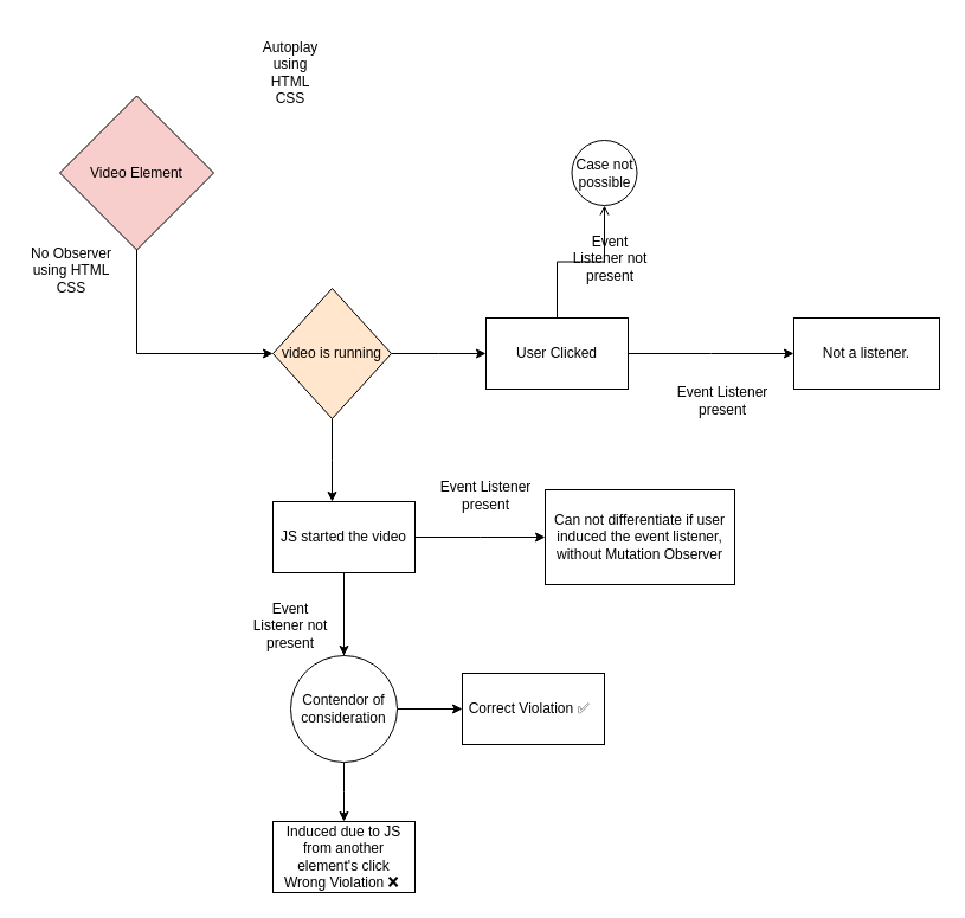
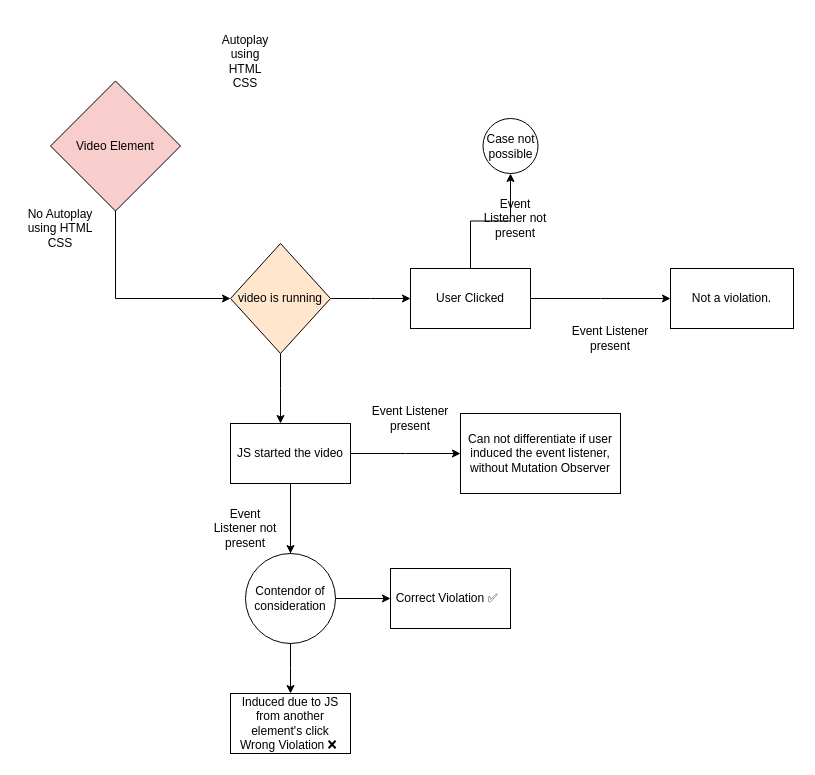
  <mxCell id="0" />
  <mxCell id="1" parent="0" />
  <mxCell id="2" style="edgeStyle=orthogonalEdgeStyle;rounded=0;orthogonalLoop=1;jettySize=auto;html=1;" parent="1" source="4" edge="1"><mxGeometry relative="1" as="geometry"><mxPoint x="410" y="298" as="targetPoint" /></mxGeometry></mxCell>
  <mxCell id="3" style="edgeStyle=orthogonalEdgeStyle;rounded=0;orthogonalLoop=1;jettySize=auto;html=1;" parent="1" source="4" edge="1"><mxGeometry relative="1" as="geometry"><mxPoint x="280" y="423" as="targetPoint" /></mxGeometry></mxCell>
  <mxCell id="4" value="video is running" style="rhombus;whiteSpace=wrap;html=1;fillColor=#ffe6cc;" parent="1" vertex="1"><mxGeometry x="230" y="243" width="100" height="110" as="geometry" /></mxCell>
  <mxCell id="5" style="edgeStyle=orthogonalEdgeStyle;rounded=0;orthogonalLoop=1;jettySize=auto;html=1;exitX=1;exitY=0.5;exitDx=0;exitDy=0;" parent="1" source="7" edge="1"><mxGeometry relative="1" as="geometry"><mxPoint x="670" y="298" as="targetPoint" /></mxGeometry></mxCell>
- <mxCell id="6" style="edgeStyle=orthogonalEdgeStyle;rounded=0;orthogonalLoop=1;jettySize=auto;html=1;endArrow=open;" parent="1" source="7" target="15" edge="1"><mxGeometry relative="1" as="geometry"><mxPoint x="470" y="203" as="targetPoint" /></mxGeometry></mxCell>
+ <mxCell id="6" style="edgeStyle=orthogonalEdgeStyle;rounded=0;orthogonalLoop=1;jettySize=auto;html=1;" parent="1" source="7" target="15" edge="1"><mxGeometry relative="1" as="geometry"><mxPoint x="470" y="203" as="targetPoint" /></mxGeometry></mxCell>
  <mxCell id="7" value="User Clicked" style="rounded=0;whiteSpace=wrap;html=1;" parent="1" vertex="1"><mxGeometry x="410" y="268" width="120" height="60" as="geometry" /></mxCell>
  <mxCell id="8" style="edgeStyle=orthogonalEdgeStyle;rounded=0;orthogonalLoop=1;jettySize=auto;html=1;" parent="1" source="10" edge="1"><mxGeometry relative="1" as="geometry"><mxPoint x="460" y="453" as="targetPoint" /></mxGeometry></mxCell>
  <mxCell id="9" style="edgeStyle=orthogonalEdgeStyle;rounded=0;orthogonalLoop=1;jettySize=auto;html=1;" parent="1" source="27" edge="1"><mxGeometry relative="1" as="geometry"><mxPoint x="290" y="583" as="targetPoint" /></mxGeometry></mxCell>
  <mxCell id="10" value="JS started the video" style="rounded=0;whiteSpace=wrap;html=1;" parent="1" vertex="1"><mxGeometry x="230" y="423" width="120" height="60" as="geometry" /></mxCell>
  <mxCell id="11" value="Event Listener present" style="text;html=1;align=center;verticalAlign=middle;whiteSpace=wrap;rounded=0;" parent="1" vertex="1"><mxGeometry x="370" y="393" width="80" height="50" as="geometry" /></mxCell>
  <mxCell id="12" value="Event Listener not present" style="text;html=1;align=center;verticalAlign=middle;whiteSpace=wrap;rounded=0;" parent="1" vertex="1"><mxGeometry x="210" y="503" width="70" height="50" as="geometry" /></mxCell>
  <mxCell id="13" style="edgeStyle=orthogonalEdgeStyle;rounded=0;orthogonalLoop=1;jettySize=auto;html=1;exitX=0.5;exitY=1;exitDx=0;exitDy=0;" parent="1" source="27" edge="1"><mxGeometry relative="1" as="geometry"><mxPoint x="290" y="693" as="targetPoint" /></mxGeometry></mxCell>
  <mxCell id="14" style="edgeStyle=orthogonalEdgeStyle;rounded=0;orthogonalLoop=1;jettySize=auto;html=1;exitX=1;exitY=0.5;exitDx=0;exitDy=0;" parent="1" source="27" edge="1"><mxGeometry relative="1" as="geometry"><mxPoint x="390" y="598" as="targetPoint" /></mxGeometry></mxCell>
  <mxCell id="15" value="Case not possible" style="ellipse;whiteSpace=wrap;html=1;aspect=fixed;" parent="1" vertex="1"><mxGeometry x="482.5" y="118" width="55" height="55" as="geometry" /></mxCell>
  <mxCell id="16" value="Event Listener present" style="text;html=1;align=center;verticalAlign=middle;whiteSpace=wrap;rounded=0;" parent="1" vertex="1"><mxGeometry x="570" y="313" width="80" height="50" as="geometry" /></mxCell>
  <mxCell id="17" value="Event Listener not present" style="text;html=1;align=center;verticalAlign=middle;whiteSpace=wrap;rounded=0;" parent="1" vertex="1"><mxGeometry x="480" y="193" width="70" height="50" as="geometry" /></mxCell>
- <mxCell id="18" value="Not a listener." style="rounded=0;whiteSpace=wrap;html=1;" parent="1" vertex="1"><mxGeometry x="670" y="268" width="123" height="60" as="geometry" /></mxCell>
+ <mxCell id="18" value="Not a violation." style="rounded=0;whiteSpace=wrap;html=1;" parent="1" vertex="1"><mxGeometry x="670" y="268" width="123" height="60" as="geometry" /></mxCell>
  <mxCell id="19" style="edgeStyle=orthogonalEdgeStyle;rounded=0;orthogonalLoop=1;jettySize=auto;html=1;entryX=0;entryY=0.5;entryDx=0;entryDy=0;" parent="1" source="20" target="4" edge="1"><mxGeometry relative="1" as="geometry"><mxPoint x="125" y="303" as="targetPoint" /><Array as="points"><mxPoint x="115" y="298" /></Array></mxGeometry></mxCell>
  <mxCell id="20" value="Video Element" style="rhombus;whiteSpace=wrap;html=1;fillColor=#f8cecc;" parent="1" vertex="1"><mxGeometry x="50" y="80.5" width="130" height="130" as="geometry" /></mxCell>
- <mxCell id="21" value="No Observer using HTML CSS" style="text;html=1;align=center;verticalAlign=middle;whiteSpace=wrap;rounded=0;" parent="1" vertex="1"><mxGeometry x="20" y="188" width="80" height="80" as="geometry" /></mxCell>
+ <mxCell id="21" value="No Autoplay using HTML CSS" style="text;html=1;align=center;verticalAlign=middle;whiteSpace=wrap;rounded=0;" parent="1" vertex="1"><mxGeometry x="20" y="188" width="80" height="80" as="geometry" /></mxCell>
  <mxCell id="22" value="Autoplay using HTML CSS" style="text;html=1;align=center;verticalAlign=middle;whiteSpace=wrap;rounded=0;" parent="1" vertex="1"><mxGeometry x="215" y="20.5" width="60" height="80" as="geometry" /></mxCell>
  <mxCell id="23" value="Can not differentiate if user induced the event listener, without Mutation Observer" style="rounded=0;whiteSpace=wrap;html=1;" parent="1" vertex="1"><mxGeometry x="460" y="413" width="160" height="80" as="geometry" /></mxCell>
  <mxCell id="24" value="Correct Violation ✅&amp;nbsp;&amp;nbsp;" style="rounded=0;whiteSpace=wrap;html=1;" parent="1" vertex="1"><mxGeometry x="390" y="568" width="120" height="60" as="geometry" /></mxCell>
  <mxCell id="25" value="Induced due to JS from another element's click&lt;div&gt;Wrong Violation ❌&amp;nbsp;&lt;/div&gt;" style="rounded=0;whiteSpace=wrap;html=1;" parent="1" vertex="1"><mxGeometry x="230" y="693" width="120" height="60" as="geometry" /></mxCell>
  <mxCell id="26" value="" style="edgeStyle=orthogonalEdgeStyle;rounded=0;orthogonalLoop=1;jettySize=auto;html=1;" parent="1" source="10" target="27" edge="1"><mxGeometry relative="1" as="geometry"><mxPoint x="290" y="583" as="targetPoint" /><mxPoint x="290" y="483" as="sourcePoint" /></mxGeometry></mxCell>
  <mxCell id="27" value="Contendor of consideration" style="ellipse;whiteSpace=wrap;html=1;aspect=fixed;" parent="1" vertex="1"><mxGeometry x="245" y="553" width="90" height="90" as="geometry" /></mxCell>
